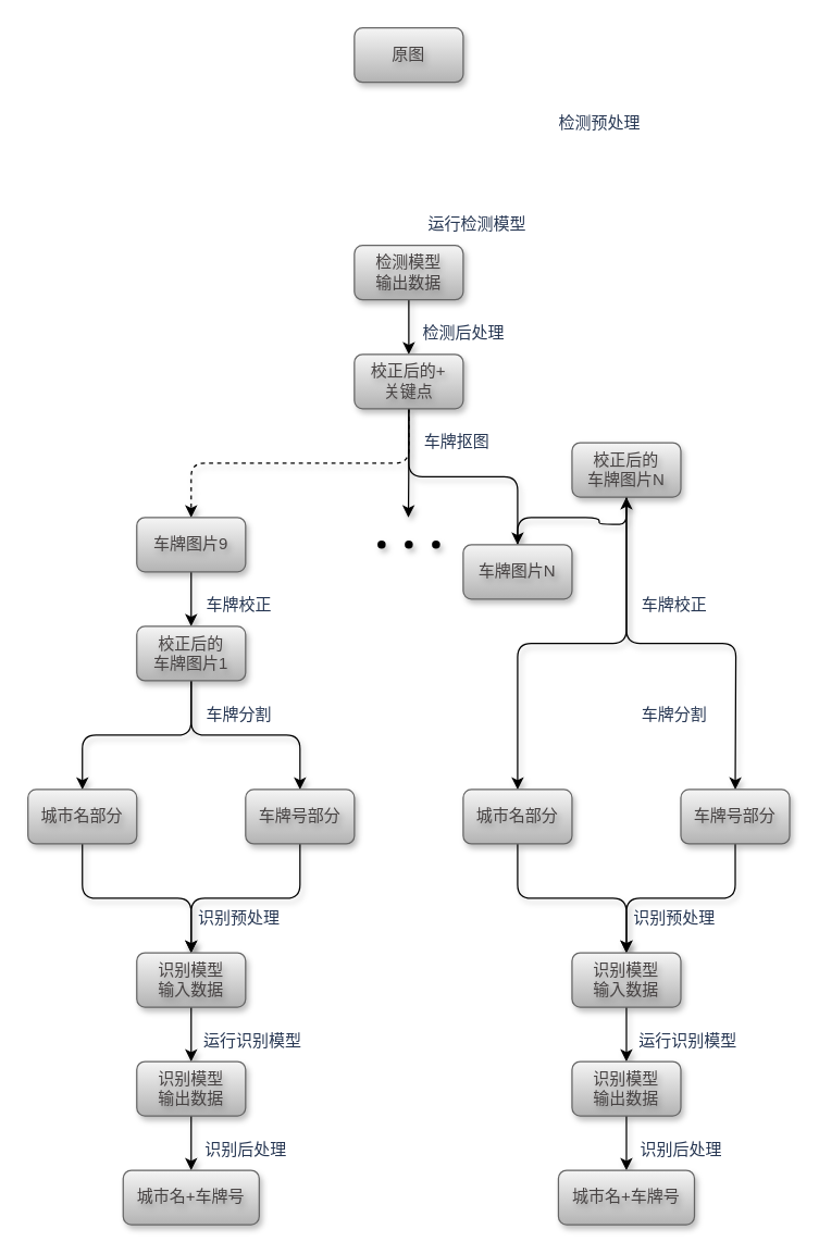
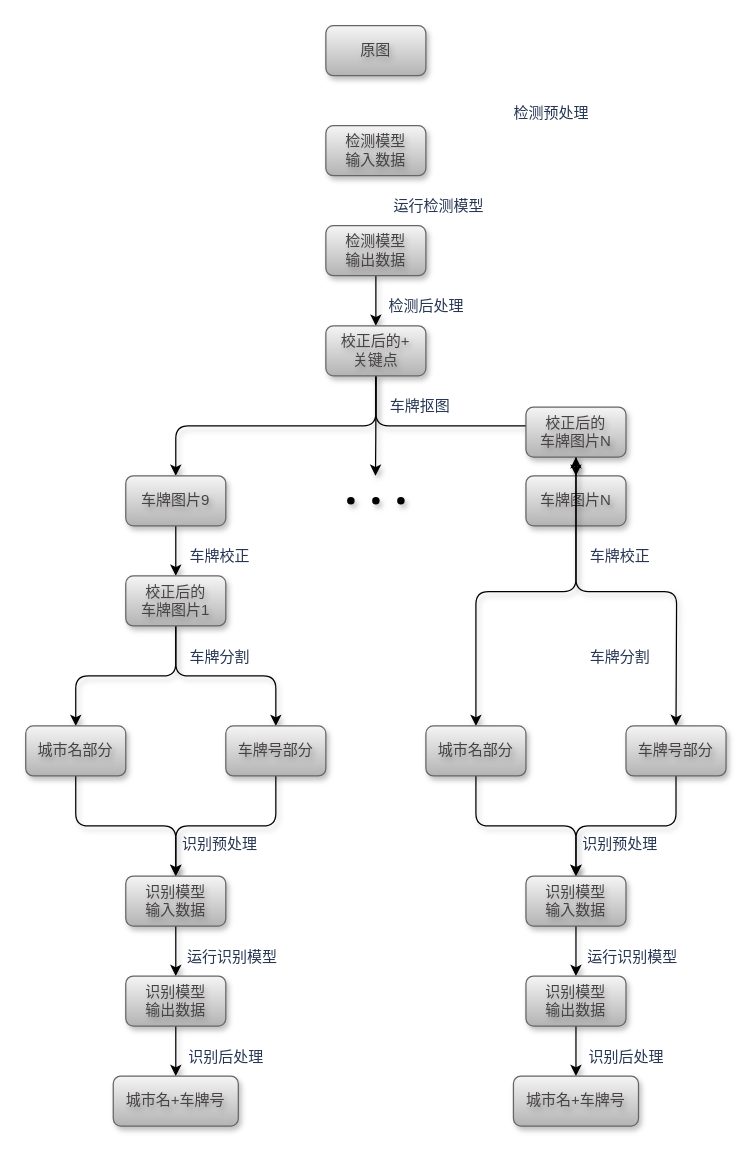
  <mxCell id="0" />
  <mxCell id="1" parent="0" />
  <mxCell id="2" value="原图" style="rounded=1;whiteSpace=wrap;html=1;shadow=1;fillStyle=auto;fillColor=#f5f5f5;gradientColor=#b3b3b3;strokeColor=#666666;labelBackgroundColor=none;textShadow=1;fontColor=#474343;" vertex="1" parent="1"><mxGeometry x="260" y="20" width="80" height="40" as="geometry" /></mxCell>
+ <mxCell id="3" value="检测模型&lt;div&gt;输入数据&lt;/div&gt;" style="rounded=1;whiteSpace=wrap;html=1;shadow=1;fillColor=#f5f5f5;gradientColor=#b3b3b3;strokeColor=#666666;labelBackgroundColor=none;textShadow=1;fontColor=#474343;" vertex="1" parent="1"><mxGeometry x="260" y="100" width="80" height="40" as="geometry" /></mxCell>
  <mxCell id="4" value="" style="edgeStyle=orthogonalEdgeStyle;rounded=1;orthogonalLoop=1;jettySize=auto;html=1;shadow=1;" edge="1" parent="1" source="5" target="9"><mxGeometry relative="1" as="geometry" /></mxCell>
  <mxCell id="5" value="检测模型&lt;div&gt;输出数据&lt;/div&gt;" style="rounded=1;whiteSpace=wrap;html=1;shadow=1;fillColor=#f5f5f5;gradientColor=#b3b3b3;strokeColor=#666666;labelBackgroundColor=none;textShadow=1;fontColor=#474343;" vertex="1" parent="1"><mxGeometry x="260" y="180" width="80" height="40" as="geometry" /></mxCell>
  <mxCell id="6" style="edgeStyle=orthogonalEdgeStyle;rounded=1;orthogonalLoop=1;jettySize=auto;html=1;exitX=0.5;exitY=1;exitDx=0;exitDy=0;entryX=0.5;entryY=0;entryDx=0;entryDy=0;shadow=1;" edge="1" parent="1" source="9" target="16"><mxGeometry relative="1" as="geometry" /></mxCell>
- <mxCell id="7" style="edgeStyle=orthogonalEdgeStyle;rounded=1;orthogonalLoop=1;jettySize=auto;html=1;exitX=0.5;exitY=1;exitDx=0;exitDy=0;entryX=0.5;entryY=0;entryDx=0;entryDy=0;shadow=1;dashed=1;" edge="1" parent="1" source="9" target="14"><mxGeometry relative="1" as="geometry" /></mxCell>
+ <mxCell id="7" style="edgeStyle=orthogonalEdgeStyle;rounded=1;orthogonalLoop=1;jettySize=auto;html=1;exitX=0.5;exitY=1;exitDx=0;exitDy=0;entryX=0.5;entryY=0;entryDx=0;entryDy=0;shadow=1;" edge="1" parent="1" source="9" target="14"><mxGeometry relative="1" as="geometry" /></mxCell>
  <mxCell id="8" style="edgeStyle=orthogonalEdgeStyle;rounded=1;orthogonalLoop=1;jettySize=auto;html=1;exitX=0.5;exitY=1;exitDx=0;exitDy=0;shadow=1;" edge="1" parent="1" source="9"><mxGeometry relative="1" as="geometry"><mxPoint x="299.706" y="380" as="targetPoint" /></mxGeometry></mxCell>
  <mxCell id="9" value="校正后的+&lt;div&gt;关键点&lt;/div&gt;" style="rounded=1;whiteSpace=wrap;html=1;shadow=1;fillColor=#f5f5f5;gradientColor=#b3b3b3;strokeColor=#666666;labelBackgroundColor=none;textShadow=1;fontColor=#474343;" vertex="1" parent="1"><mxGeometry x="260" y="260" width="80" height="40" as="geometry" /></mxCell>
  <mxCell id="10" value="检测预处理" style="text;html=1;align=center;verticalAlign=middle;resizable=0;points=[];autosize=1;strokeColor=none;fillColor=none;shadow=1;rounded=1;fontFamily=Georgia;fontColor=#273753;" vertex="1" parent="1"><mxGeometry x="401" y="77" width="78" height="26" as="geometry" /></mxCell>
  <mxCell id="11" value="运行检测模型" style="text;html=1;align=center;verticalAlign=middle;resizable=0;points=[];autosize=1;strokeColor=none;fillColor=none;shadow=1;rounded=1;fontFamily=Georgia;fontColor=#273753;" vertex="1" parent="1"><mxGeometry x="305" y="152" width="90" height="26" as="geometry" /></mxCell>
  <mxCell id="12" value="检测后处理" style="text;html=1;align=center;verticalAlign=middle;resizable=0;points=[];autosize=1;strokeColor=none;fillColor=none;shadow=1;rounded=1;fontFamily=Georgia;fontColor=#273753;" vertex="1" parent="1"><mxGeometry x="301" y="232" width="78" height="26" as="geometry" /></mxCell>
  <mxCell id="13" value="" style="edgeStyle=orthogonalEdgeStyle;rounded=1;orthogonalLoop=1;jettySize=auto;html=1;shadow=1;" edge="1" parent="1" source="14" target="22"><mxGeometry relative="1" as="geometry" /></mxCell>
  <mxCell id="14" value="车牌图片9" style="rounded=1;whiteSpace=wrap;html=1;shadow=1;fillColor=#f5f5f5;gradientColor=#b3b3b3;strokeColor=#666666;labelBackgroundColor=none;textShadow=1;fontColor=#474343;" vertex="1" parent="1"><mxGeometry x="100" y="380" width="80" height="40" as="geometry" /></mxCell>
  <mxCell id="15" value="" style="edgeStyle=orthogonalEdgeStyle;rounded=1;orthogonalLoop=1;jettySize=auto;html=1;shadow=1;" edge="1" parent="1" source="16" target="25"><mxGeometry relative="1" as="geometry" /></mxCell>
- <mxCell id="16" value="车牌图片N" style="rounded=1;whiteSpace=wrap;html=1;shadow=1;fillColor=#f5f5f5;gradientColor=#b3b3b3;strokeColor=#666666;labelBackgroundColor=none;textShadow=1;fontColor=#474343;" vertex="1" parent="1"><mxGeometry x="340" y="400" width="80" height="40" as="geometry" /></mxCell>
+ <mxCell id="16" value="车牌图片N" style="rounded=1;whiteSpace=wrap;html=1;shadow=1;fillColor=#f5f5f5;gradientColor=#b3b3b3;strokeColor=#666666;labelBackgroundColor=none;textShadow=1;fontColor=#474343;" vertex="1" parent="1"><mxGeometry x="420" y="380" width="80" height="40" as="geometry" /></mxCell>
  <mxCell id="17" value="" style="shape=waypoint;size=6;pointerEvents=1;points=[];fillColor=none;resizable=0;rotatable=0;perimeter=centerPerimeter;snapToPoint=1;shadow=1;rounded=1;" vertex="1" parent="1"><mxGeometry x="270" y="390" width="20" height="20" as="geometry" /></mxCell>
  <mxCell id="18" value="" style="shape=waypoint;size=6;pointerEvents=1;points=[];fillColor=none;resizable=0;rotatable=0;perimeter=centerPerimeter;snapToPoint=1;shadow=1;rounded=1;" vertex="1" parent="1"><mxGeometry x="290" y="390" width="20" height="20" as="geometry" /></mxCell>
  <mxCell id="19" value="" style="shape=waypoint;size=6;pointerEvents=1;points=[];fillColor=none;resizable=0;rotatable=0;perimeter=centerPerimeter;snapToPoint=1;shadow=1;rounded=1;" vertex="1" parent="1"><mxGeometry x="310" y="390" width="20" height="20" as="geometry" /></mxCell>
  <mxCell id="20" style="edgeStyle=orthogonalEdgeStyle;rounded=1;orthogonalLoop=1;jettySize=auto;html=1;exitX=0.5;exitY=1;exitDx=0;exitDy=0;entryX=0.5;entryY=0;entryDx=0;entryDy=0;shadow=1;" edge="1" parent="1" source="22" target="32"><mxGeometry relative="1" as="geometry" /></mxCell>
  <mxCell id="21" style="edgeStyle=orthogonalEdgeStyle;rounded=1;orthogonalLoop=1;jettySize=auto;html=1;exitX=0.5;exitY=1;exitDx=0;exitDy=0;entryX=0.5;entryY=0;entryDx=0;entryDy=0;shadow=1;" edge="1" parent="1" source="22" target="30"><mxGeometry relative="1" as="geometry" /></mxCell>
  <mxCell id="22" value="校正后的&lt;div&gt;车牌图片1&lt;/div&gt;" style="rounded=1;whiteSpace=wrap;html=1;shadow=1;fillColor=#f5f5f5;gradientColor=#b3b3b3;strokeColor=#666666;labelBackgroundColor=none;textShadow=1;fontColor=#474343;" vertex="1" parent="1"><mxGeometry x="100" y="460" width="80" height="40" as="geometry" /></mxCell>
  <mxCell id="23" style="edgeStyle=orthogonalEdgeStyle;rounded=1;orthogonalLoop=1;jettySize=auto;html=1;exitX=0.5;exitY=1;exitDx=0;exitDy=0;entryX=0.5;entryY=0;entryDx=0;entryDy=0;shadow=1;" edge="1" parent="1" source="25" target="34"><mxGeometry relative="1" as="geometry" /></mxCell>
  <mxCell id="24" style="edgeStyle=orthogonalEdgeStyle;rounded=1;orthogonalLoop=1;jettySize=auto;html=1;exitX=0.5;exitY=1;exitDx=0;exitDy=0;entryX=0.5;entryY=0;entryDx=0;entryDy=0;shadow=1;" edge="1" parent="1" source="25"><mxGeometry relative="1" as="geometry"><mxPoint x="540" y="580" as="targetPoint" /></mxGeometry></mxCell>
  <mxCell id="25" value="校正后的&lt;div&gt;车牌图片N&lt;/div&gt;" style="rounded=1;whiteSpace=wrap;html=1;shadow=1;fillColor=#f5f5f5;gradientColor=#b3b3b3;strokeColor=#666666;labelBackgroundColor=none;textShadow=1;fontColor=#474343;" vertex="1" parent="1"><mxGeometry x="420" y="325" width="80" height="40" as="geometry" /></mxCell>
  <mxCell id="26" value="车牌抠图" style="text;html=1;align=center;verticalAlign=middle;resizable=0;points=[];autosize=1;strokeColor=none;fillColor=none;shadow=1;rounded=1;fontFamily=Georgia;fontColor=#273753;" vertex="1" parent="1"><mxGeometry x="302" y="312" width="66" height="26" as="geometry" /></mxCell>
  <mxCell id="27" value="车牌校正" style="text;html=1;align=center;verticalAlign=middle;resizable=0;points=[];autosize=1;strokeColor=none;fillColor=none;shadow=1;rounded=1;fontFamily=Georgia;fontColor=#273753;" vertex="1" parent="1"><mxGeometry x="142" y="432" width="66" height="26" as="geometry" /></mxCell>
  <mxCell id="28" value="车牌校正" style="text;html=1;align=center;verticalAlign=middle;resizable=0;points=[];autosize=1;strokeColor=none;fillColor=none;shadow=1;rounded=1;fontFamily=Georgia;fontColor=#273753;" vertex="1" parent="1"><mxGeometry x="462" y="432" width="66" height="26" as="geometry" /></mxCell>
  <mxCell id="29" style="edgeStyle=orthogonalEdgeStyle;rounded=1;orthogonalLoop=1;jettySize=auto;html=1;exitX=0.5;exitY=1;exitDx=0;exitDy=0;entryX=0.5;entryY=0;entryDx=0;entryDy=0;shadow=1;" edge="1" parent="1" source="30" target="38"><mxGeometry relative="1" as="geometry" /></mxCell>
  <mxCell id="30" value="城市名部分" style="rounded=1;whiteSpace=wrap;html=1;shadow=1;fillColor=#f5f5f5;gradientColor=#b3b3b3;strokeColor=#666666;labelBackgroundColor=none;textShadow=1;fontColor=#474343;" vertex="1" parent="1"><mxGeometry x="20" y="580" width="80" height="40" as="geometry" /></mxCell>
  <mxCell id="31" style="edgeStyle=orthogonalEdgeStyle;rounded=1;orthogonalLoop=1;jettySize=auto;html=1;exitX=0.5;exitY=1;exitDx=0;exitDy=0;entryX=0.5;entryY=0;entryDx=0;entryDy=0;shadow=1;" edge="1" parent="1" source="32" target="38"><mxGeometry relative="1" as="geometry" /></mxCell>
  <mxCell id="32" value="车牌号部分" style="rounded=1;whiteSpace=wrap;html=1;shadow=1;fillColor=#f5f5f5;gradientColor=#b3b3b3;strokeColor=#666666;labelBackgroundColor=none;textShadow=1;fontColor=#474343;" vertex="1" parent="1"><mxGeometry x="180" y="580" width="80" height="40" as="geometry" /></mxCell>
  <mxCell id="33" style="edgeStyle=orthogonalEdgeStyle;rounded=1;orthogonalLoop=1;jettySize=auto;html=1;exitX=0.5;exitY=1;exitDx=0;exitDy=0;entryX=0.5;entryY=0;entryDx=0;entryDy=0;shadow=1;" edge="1" parent="1" source="34" target="40"><mxGeometry relative="1" as="geometry" /></mxCell>
  <mxCell id="34" value="城市名部分" style="rounded=1;whiteSpace=wrap;html=1;shadow=1;fillColor=#f5f5f5;gradientColor=#b3b3b3;strokeColor=#666666;labelBackgroundColor=none;textShadow=1;fontColor=#474343;" vertex="1" parent="1"><mxGeometry x="340" y="580" width="80" height="40" as="geometry" /></mxCell>
  <mxCell id="35" style="edgeStyle=orthogonalEdgeStyle;rounded=1;orthogonalLoop=1;jettySize=auto;html=1;exitX=0.5;exitY=1;exitDx=0;exitDy=0;entryX=0.5;entryY=0;entryDx=0;entryDy=0;shadow=1;" edge="1" parent="1" source="36" target="40"><mxGeometry relative="1" as="geometry"><mxPoint x="540" y="620" as="sourcePoint" /><Array as="points"><mxPoint x="540" y="660" /><mxPoint x="460" y="660" /></Array></mxGeometry></mxCell>
  <mxCell id="36" value="车牌号部分" style="rounded=1;whiteSpace=wrap;html=1;shadow=1;fillColor=#f5f5f5;gradientColor=#b3b3b3;strokeColor=#666666;labelBackgroundColor=none;textShadow=1;fontColor=#474343;" vertex="1" parent="1"><mxGeometry x="500" y="580" width="80" height="40" as="geometry" /></mxCell>
  <mxCell id="37" value="" style="edgeStyle=orthogonalEdgeStyle;rounded=1;orthogonalLoop=1;jettySize=auto;html=1;shadow=1;" edge="1" parent="1" source="38" target="42"><mxGeometry relative="1" as="geometry" /></mxCell>
  <mxCell id="38" value="识别模型&lt;div&gt;输入数据&lt;/div&gt;" style="rounded=1;whiteSpace=wrap;html=1;shadow=1;fillColor=#f5f5f5;gradientColor=#b3b3b3;strokeColor=#666666;labelBackgroundColor=none;textShadow=1;fontColor=#474343;" vertex="1" parent="1"><mxGeometry x="100" y="700" width="80" height="40" as="geometry" /></mxCell>
  <mxCell id="39" value="" style="edgeStyle=orthogonalEdgeStyle;rounded=1;orthogonalLoop=1;jettySize=auto;html=1;shadow=1;" edge="1" parent="1" source="40" target="44"><mxGeometry relative="1" as="geometry" /></mxCell>
  <mxCell id="40" value="识别模型&lt;div&gt;输入数据&lt;/div&gt;" style="rounded=1;whiteSpace=wrap;html=1;shadow=1;fillColor=#f5f5f5;gradientColor=#b3b3b3;strokeColor=#666666;labelBackgroundColor=none;textShadow=1;fontColor=#474343;" vertex="1" parent="1"><mxGeometry x="420" y="700" width="80" height="40" as="geometry" /></mxCell>
  <mxCell id="41" value="" style="edgeStyle=orthogonalEdgeStyle;rounded=1;orthogonalLoop=1;jettySize=auto;html=1;shadow=1;" edge="1" parent="1" source="42" target="45"><mxGeometry relative="1" as="geometry" /></mxCell>
  <mxCell id="42" value="识别模型&lt;div&gt;输出数据&lt;/div&gt;" style="rounded=1;whiteSpace=wrap;html=1;shadow=1;fillColor=#f5f5f5;gradientColor=#b3b3b3;strokeColor=#666666;labelBackgroundColor=none;textShadow=1;fontColor=#474343;" vertex="1" parent="1"><mxGeometry x="100" y="780" width="80" height="40" as="geometry" /></mxCell>
  <mxCell id="43" value="" style="edgeStyle=orthogonalEdgeStyle;rounded=1;orthogonalLoop=1;jettySize=auto;html=1;shadow=1;" edge="1" parent="1" source="44" target="46"><mxGeometry relative="1" as="geometry" /></mxCell>
  <mxCell id="44" value="识别模型&lt;div&gt;输出数据&lt;/div&gt;" style="rounded=1;whiteSpace=wrap;html=1;shadow=1;fillColor=#f5f5f5;gradientColor=#b3b3b3;strokeColor=#666666;labelBackgroundColor=none;textShadow=1;fontColor=#474343;" vertex="1" parent="1"><mxGeometry x="420" y="780" width="80" height="40" as="geometry" /></mxCell>
  <mxCell id="45" value="城市名+车牌号" style="rounded=1;whiteSpace=wrap;html=1;shadow=1;fillColor=#f5f5f5;gradientColor=#b3b3b3;strokeColor=#666666;labelBackgroundColor=none;textShadow=1;fontColor=#474343;" vertex="1" parent="1"><mxGeometry x="90" y="860" width="100" height="40" as="geometry" /></mxCell>
  <mxCell id="46" value="城市名+车牌号" style="rounded=1;whiteSpace=wrap;html=1;shadow=1;fillColor=#f5f5f5;gradientColor=#b3b3b3;strokeColor=#666666;labelBackgroundColor=none;textShadow=1;fontColor=#474343;" vertex="1" parent="1"><mxGeometry x="410" y="860" width="100" height="40" as="geometry" /></mxCell>
  <mxCell id="47" value="车牌分割" style="text;html=1;align=center;verticalAlign=middle;resizable=0;points=[];autosize=1;strokeColor=none;fillColor=none;shadow=1;rounded=1;fontFamily=Georgia;fontColor=#273753;" vertex="1" parent="1"><mxGeometry x="462" y="512" width="66" height="26" as="geometry" /></mxCell>
  <mxCell id="48" value="车牌分割" style="text;html=1;align=center;verticalAlign=middle;resizable=0;points=[];autosize=1;strokeColor=none;fillColor=none;shadow=1;rounded=1;fontFamily=Georgia;fontColor=#273753;" vertex="1" parent="1"><mxGeometry x="142" y="512" width="66" height="26" as="geometry" /></mxCell>
  <mxCell id="49" value="识别预处理" style="text;html=1;align=center;verticalAlign=middle;resizable=0;points=[];autosize=1;strokeColor=none;fillColor=none;shadow=1;rounded=1;fontFamily=Georgia;fontColor=#273753;" vertex="1" parent="1"><mxGeometry x="136" y="662" width="78" height="26" as="geometry" /></mxCell>
  <mxCell id="50" value="识别预处理" style="text;html=1;align=center;verticalAlign=middle;resizable=0;points=[];autosize=1;strokeColor=none;fillColor=none;shadow=1;rounded=1;fontFamily=Georgia;fontColor=#273753;" vertex="1" parent="1"><mxGeometry x="456" y="662" width="78" height="26" as="geometry" /></mxCell>
  <mxCell id="51" value="运行识别模型" style="text;html=1;align=center;verticalAlign=middle;resizable=0;points=[];autosize=1;strokeColor=none;fillColor=none;shadow=1;rounded=1;fontFamily=Georgia;fontColor=#273753;" vertex="1" parent="1"><mxGeometry x="140" y="752" width="90" height="26" as="geometry" /></mxCell>
  <mxCell id="52" value="识别后处理" style="text;html=1;align=center;verticalAlign=middle;resizable=0;points=[];autosize=1;strokeColor=none;fillColor=none;shadow=1;rounded=1;fontFamily=Georgia;fontColor=#273753;" vertex="1" parent="1"><mxGeometry x="141" y="832" width="78" height="26" as="geometry" /></mxCell>
  <mxCell id="53" value="运行识别模型" style="text;html=1;align=center;verticalAlign=middle;resizable=0;points=[];autosize=1;strokeColor=none;fillColor=none;shadow=1;rounded=1;fontFamily=Georgia;fontColor=#273753;" vertex="1" parent="1"><mxGeometry x="460" y="752" width="90" height="26" as="geometry" /></mxCell>
  <mxCell id="54" value="识别后处理" style="text;html=1;align=center;verticalAlign=middle;resizable=0;points=[];autosize=1;strokeColor=none;fillColor=none;shadow=1;rounded=1;fontFamily=Georgia;fontColor=#273753;" vertex="1" parent="1"><mxGeometry x="461" y="832" width="78" height="26" as="geometry" /></mxCell>
